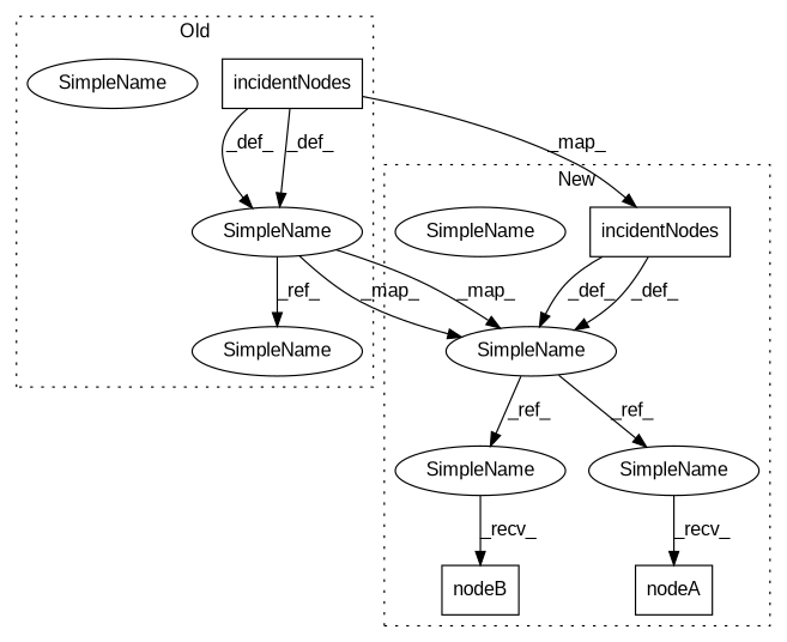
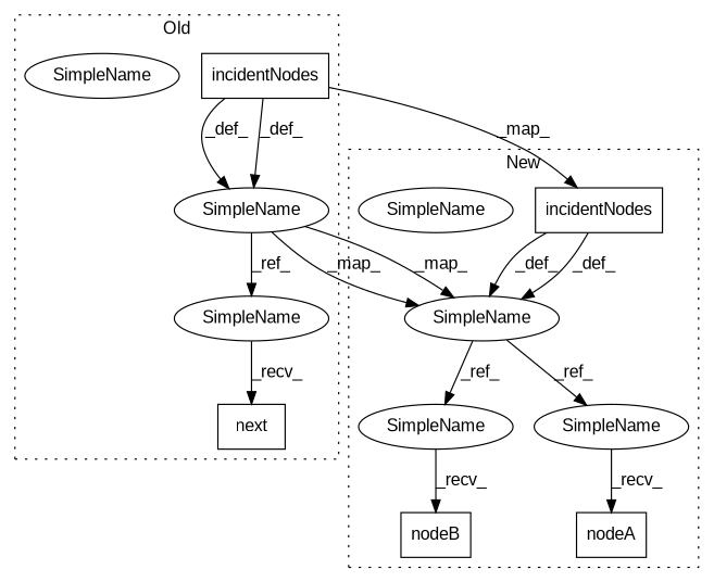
  digraph {
    fontname="Liberation Sans"
    node [a=42 l=9 s=7088 shape=ellipse fontname="Liberation Sans"]
    edge [fontname="Liberation Sans"]
    n1 [a=32 l="14,1" label=incidentNodes s="7118,7136" shape=box]
    n2 [l=21 label=SimpleName]
    n3 [l=21 label=SimpleName]
+   n4 [a=32 l=6 label=next s=7196 shape=box]
    n5 [l=21 label=SimpleName s=7174]
    n6 [a=32 l="14,1" label=incidentNodes s="7053,7071" shape=box]
    n7 [label=SimpleName s=7035]
    n8 [label=SimpleName s=7035]
    n9 [a=32 l=7 label=nodeA s=7106 shape=box]
    n10 [a=32 l=7 label=nodeB s=7147 shape=box]
    n11 [label=SimpleName s=7137]
    n12 [label=SimpleName s=7096]
    subgraph cluster_1 {
      label=Old
      style=dotted
      n1
      n2
      n3
+     n4
      n5
    }
    subgraph cluster_2 {
      label=New
      style=dotted
      n6
      n7
      n8
      n9
      n10
      n11
      n12
    }
    n1 -> n3 [label=_def_]
    n1 -> n3 [label=_def_]
    n1 -> n6 [label=_map_]
    n3 -> n5 [label=_ref_]
    n3 -> n8 [label=_map_]
    n3 -> n8 [label=_map_]
+   n5 -> n4 [label=_recv_]
    n6 -> n8 [label=_def_]
    n6 -> n8 [label=_def_]
    n8 -> n11 [label=_ref_]
    n8 -> n12 [label=_ref_]
    n11 -> n10 [label=_recv_]
    n12 -> n9 [label=_recv_]
  }
